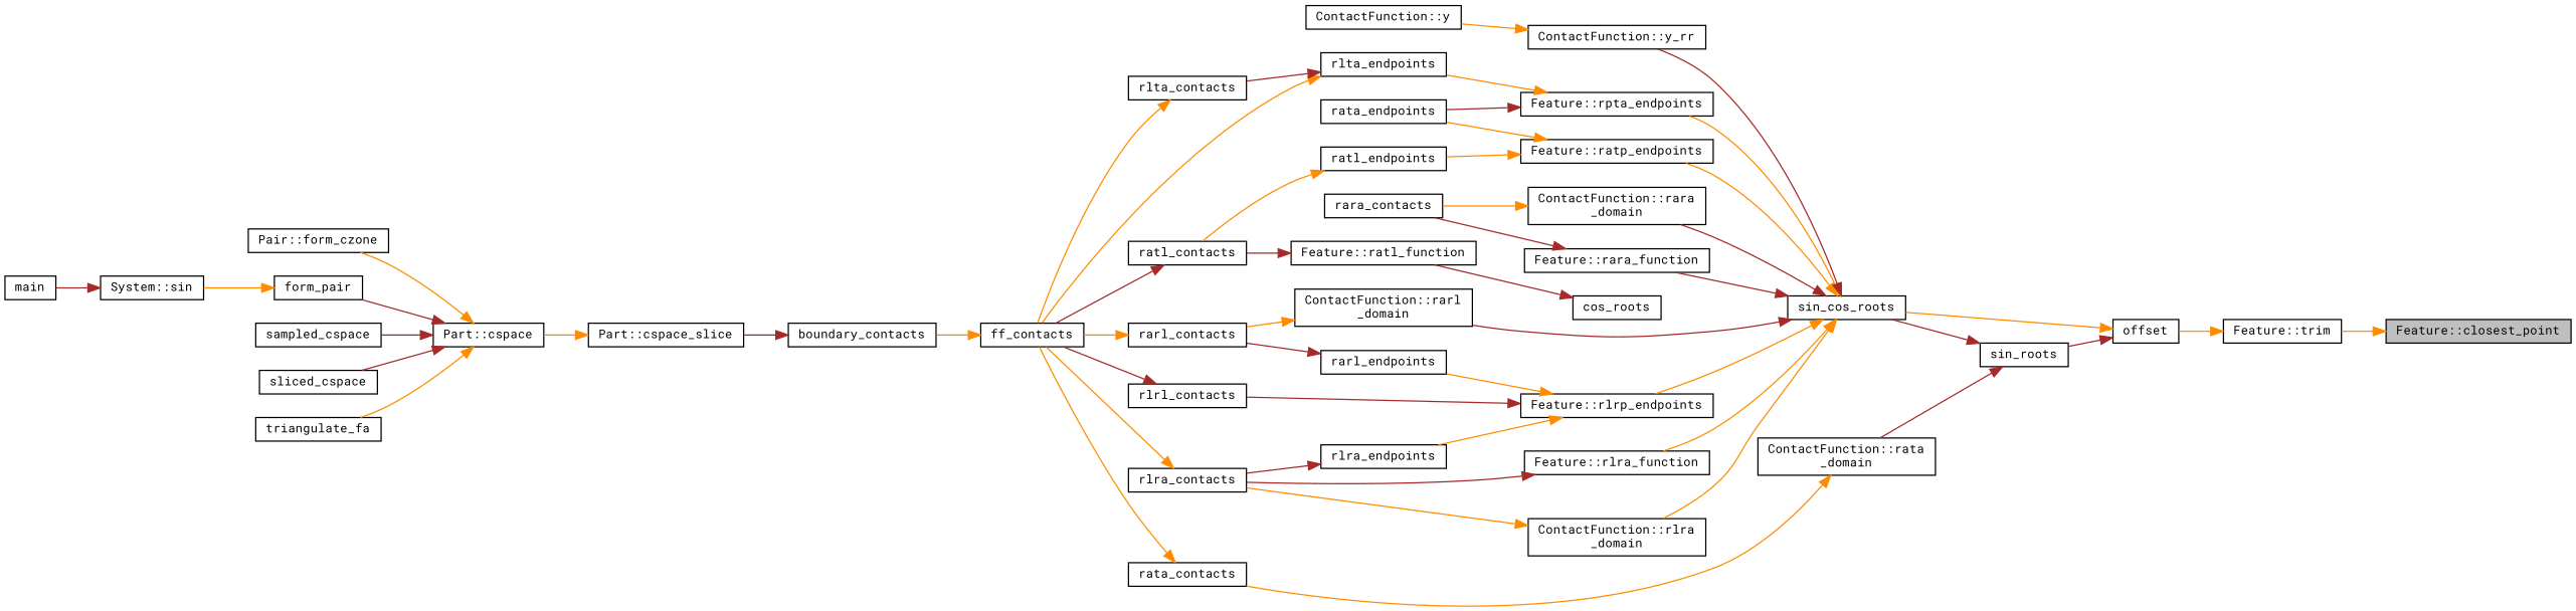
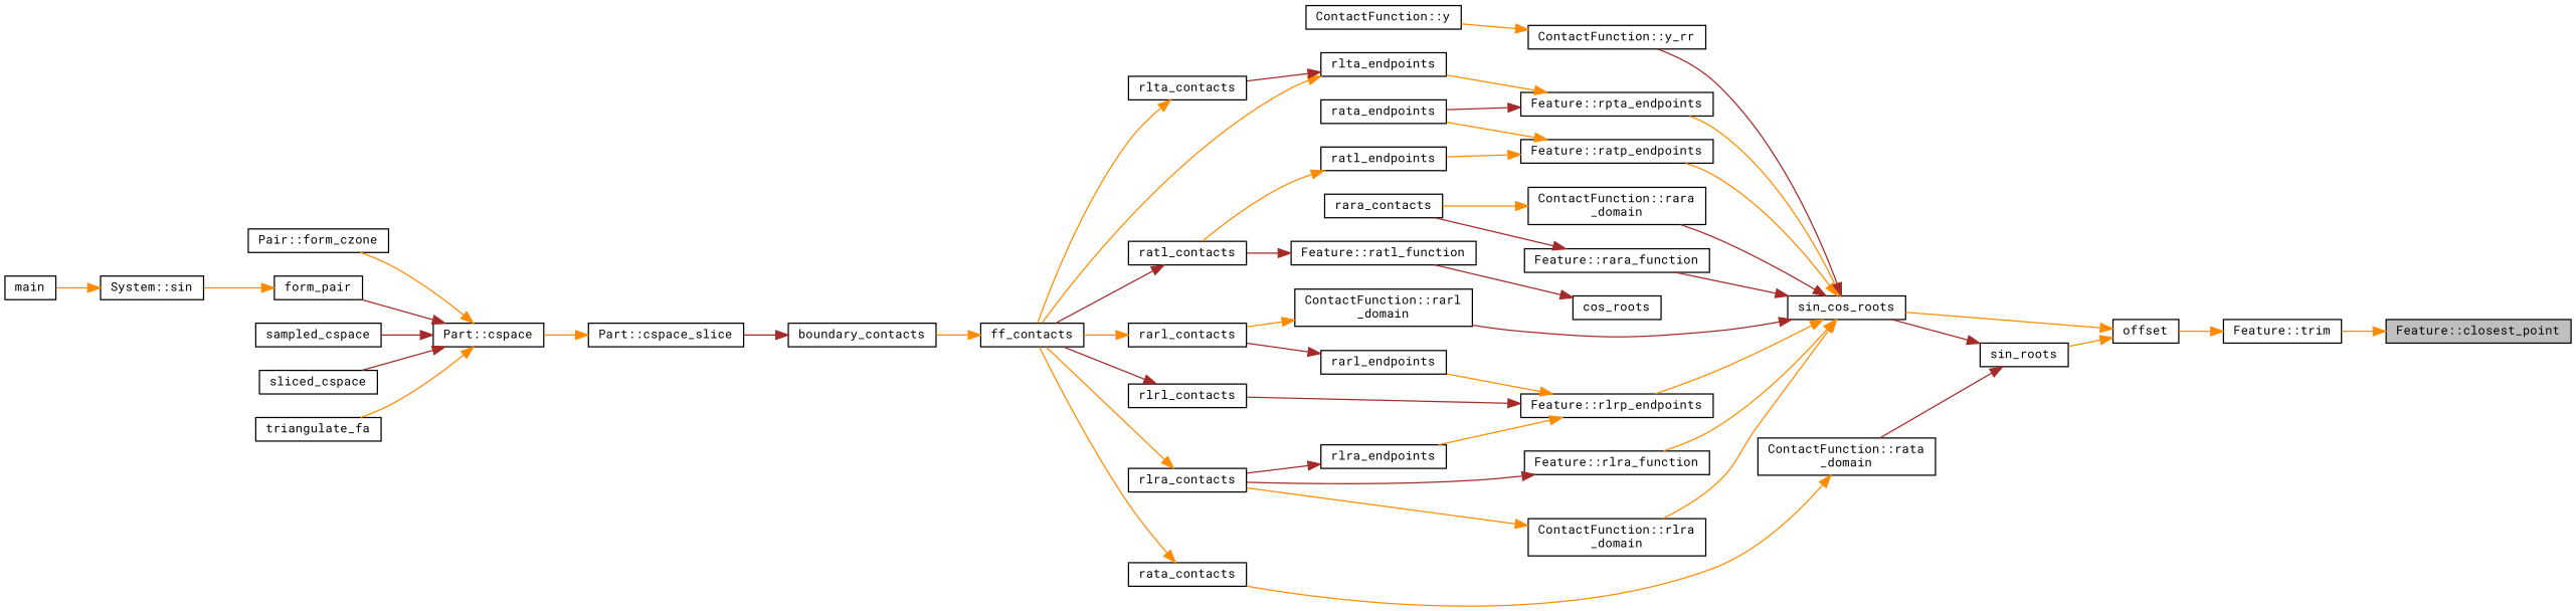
  digraph {
    fontname="Roboto Mono"
    rankdir=RL
    node [color=black fillcolor=white fontname="Roboto Mono" fontsize=10 shape=record style=filled]
    edge [color=darkorange dir=back fontname="Roboto Mono" fontsize=10 labelfontname=Helvetica labelfontsize=10 style=solid]
    n1 [fillcolor=grey75 fontcolor=black height=0.2 label="Feature::closest_point" width=0.4]
    n2 [height=0.2 label="Feature::trim" width=0.4]
    n3 [height=0.2 label=offset width=0.4]
    n4 [height=0.2 label=sin_cos_roots width=0.4]
    n5 [height=0.2 label=sin_roots width=0.4]
    n6 [height=0.2 label=cos_roots width=0.4]
    n7 [height=0.2 label="Feature::ratl_function" width=0.4]
    n8 [height=0.2 label="ContactFunction::rara\l_domain" width=0.4]
    n9 [height=0.2 label="Feature::rara_function" width=0.4]
    n10 [height=0.2 label="ContactFunction::rarl\l_domain" width=0.4]
    n11 [height=0.2 label="Feature::ratp_endpoints" width=0.4]
    n12 [height=0.2 label="ContactFunction::rlra\l_domain" width=0.4]
    n13 [height=0.2 label="Feature::rlra_function" width=0.4]
    n14 [height=0.2 label="Feature::rlrp_endpoints" width=0.4]
    n15 [height=0.2 label="Feature::rpta_endpoints" width=0.4]
    n16 [height=0.2 label="ContactFunction::y_rr" width=0.4]
    n17 [height=0.2 label="ContactFunction::rata\l_domain" width=0.4]
    n18 [height=0.2 label=ratl_contacts width=0.4]
    n19 [height=0.2 label=ff_contacts width=0.4]
    n20 [height=0.2 label=boundary_contacts width=0.4]
    n21 [height=0.2 label="Part::cspace_slice" width=0.4]
    n22 [height=0.2 label="Part::cspace" width=0.4]
    n23 [height=0.2 label="Pair::form_czone" width=0.4]
    n24 [height=0.2 label=form_pair width=0.4]
    n25 [height=0.2 label=sampled_cspace width=0.4]
    n26 [height=0.2 label=sliced_cspace width=0.4]
    n27 [height=0.2 label=triangulate_fa width=0.4]
    n28 [height=0.2 label="System::sin" width=0.4]
    n29 [height=0.2 label=main width=0.4]
    n30 [height=0.2 label=rara_contacts width=0.4]
    n31 [height=0.2 label=rarl_contacts width=0.4]
    n32 [height=0.2 label=rata_endpoints width=0.4]
    n33 [height=0.2 label=ratl_endpoints width=0.4]
    n34 [height=0.2 label=rlra_contacts width=0.4]
    n35 [height=0.2 label=rarl_endpoints width=0.4]
    n36 [height=0.2 label=rlra_endpoints width=0.4]
    n37 [height=0.2 label=rlrl_contacts width=0.4]
    n38 [height=0.2 label=rlta_endpoints width=0.4]
    n39 [height=0.2 label="ContactFunction::y" width=0.4]
    n40 [height=0.2 label=rata_contacts width=0.4]
    n41 [height=0.2 label=rlta_contacts width=0.4]
    n1 -> n2
    n2 -> n3
    n3 -> n4
-   n3 -> n5 [color=brown]
+   n3 -> n5
    n4 -> n8 [color=brown]
    n4 -> n9 [color=brown]
    n4 -> n10 [color=brown]
    n4 -> n11
    n4 -> n12
    n4 -> n13
    n4 -> n14
    n4 -> n15
    n4 -> n16 [color=brown]
    n5 -> n4 [color=brown]
    n5 -> n17 [color=brown]
    n6 -> n7 [color=brown]
    n7 -> n18 [color=brown]
    n8 -> n30
    n9 -> n30 [color=brown]
    n10 -> n31
    n11 -> n32
    n11 -> n33
    n12 -> n34
    n13 -> n34 [color=brown]
    n14 -> n35
    n14 -> n36
    n14 -> n37 [color=brown]
    n15 -> n32 [color=brown]
    n15 -> n38
    n16 -> n39
    n17 -> n40
    n18 -> n19 [color=brown]
    n19 -> n20
    n20 -> n21 [color=brown]
    n21 -> n22
    n22 -> n23
    n22 -> n24 [color=brown]
    n22 -> n25 [color=brown]
    n22 -> n26 [color=brown]
    n22 -> n27
    n24 -> n28
-   n28 -> n29 [color=brown]
+   n28 -> n29
    n31 -> n19
    n33 -> n18
    n34 -> n19
    n35 -> n31 [color=brown]
    n36 -> n34 [color=brown]
    n37 -> n19 [color=brown]
    n38 -> n19
    n38 -> n41 [color=brown]
    n40 -> n19
    n41 -> n19
  }
